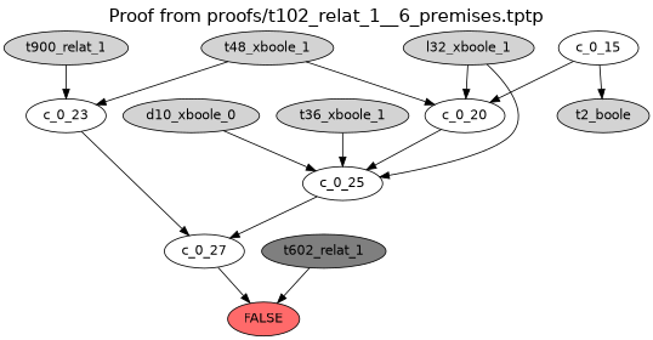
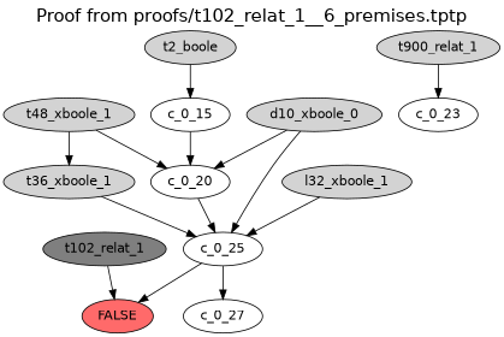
  digraph {
    fontname=helvetica
    fontsize=19
    label="Proof from proofs/t102_relat_1__6_premises.tptp"
    labelloc=t
    node [fontname=helvetica style=filled]
    edge [fontname=helvetica]
    FALSE [fillcolor=indianred1]
    c_0_15 [style=""]
    t2_boole
    c_0_20 [style=""]
    c_0_23 [style=""]
    t48_xboole_1
    c_0_27 [style=""]
    l32_xboole_1
    c_0_25 [style=""]
    n10 [label=t900_relat_1]
    d10_xboole_0
    t36_xboole_1
-   t102_relat_1 [fillcolor=grey50 label=t602_relat_1]
+   t102_relat_1 [fillcolor=grey50]
    c_0_15 -> c_0_20
-   c_0_15 -> t2_boole
+   t2_boole -> c_0_15
    c_0_20 -> c_0_25
-   c_0_23 -> c_0_27
    t48_xboole_1 -> c_0_20
-   t48_xboole_1 -> c_0_23
-   c_0_27 -> FALSE
-   l32_xboole_1 -> c_0_20
+   t48_xboole_1 -> t36_xboole_1
+   c_0_25 -> FALSE
+   d10_xboole_0 -> c_0_20
    l32_xboole_1 -> c_0_25
    c_0_25 -> c_0_27
    n10 -> c_0_23
    d10_xboole_0 -> c_0_25
    t36_xboole_1 -> c_0_25
    t102_relat_1 -> FALSE
  }
